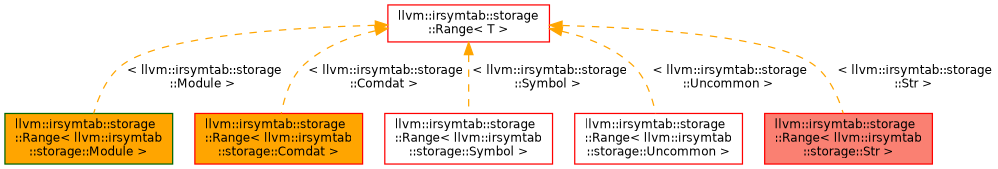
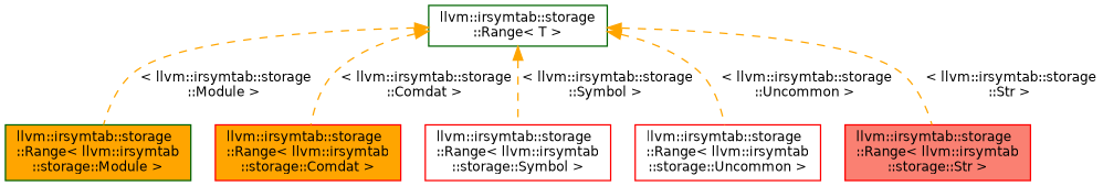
  digraph {
    rankdir=TB
    fontname="DejaVu Sans"
    node [color=red fillcolor=white fontname="DejaVu Sans" fontsize=10 shape=box style=filled]
    edge [color=orange dir=back fontname="DejaVu Sans" fontsize=10 labelfontname=Helvetica labelfontsize=10 style=dashed]
-   n1 [fontcolor=black height=0.2 label="llvm::irsymtab::storage\l::Range\< T \>" width=0.4]
+   n1 [color=darkgreen fontcolor=black height=0.2 label="llvm::irsymtab::storage\l::Range\< T \>" width=0.4]
    n2 [color=darkgreen height=0.2 label="llvm::irsymtab::storage\l::Range\< llvm::irsymtab\l::storage::Module \>" width=0.4 fillcolor=orange]
    n3 [height=0.2 label="llvm::irsymtab::storage\l::Range\< llvm::irsymtab\l::storage::Comdat \>" width=0.4 fillcolor=orange]
    n4 [height=0.2 label="llvm::irsymtab::storage\l::Range\< llvm::irsymtab\l::storage::Symbol \>" width=0.4]
    n5 [height=0.2 label="llvm::irsymtab::storage\l::Range\< llvm::irsymtab\l::storage::Uncommon \>" width=0.4]
    n6 [height=0.2 label="llvm::irsymtab::storage\l::Range\< llvm::irsymtab\l::storage::Str \>" width=0.4 fillcolor=salmon]
    n1 -> n2 [label=" \< llvm::irsymtab::storage\l::Module \>"]
    n1 -> n3 [label=" \< llvm::irsymtab::storage\l::Comdat \>"]
    n1 -> n4 [label=" \< llvm::irsymtab::storage\l::Symbol \>"]
    n1 -> n5 [label=" \< llvm::irsymtab::storage\l::Uncommon \>"]
    n1 -> n6 [label=" \< llvm::irsymtab::storage\l::Str \>"]
  }
